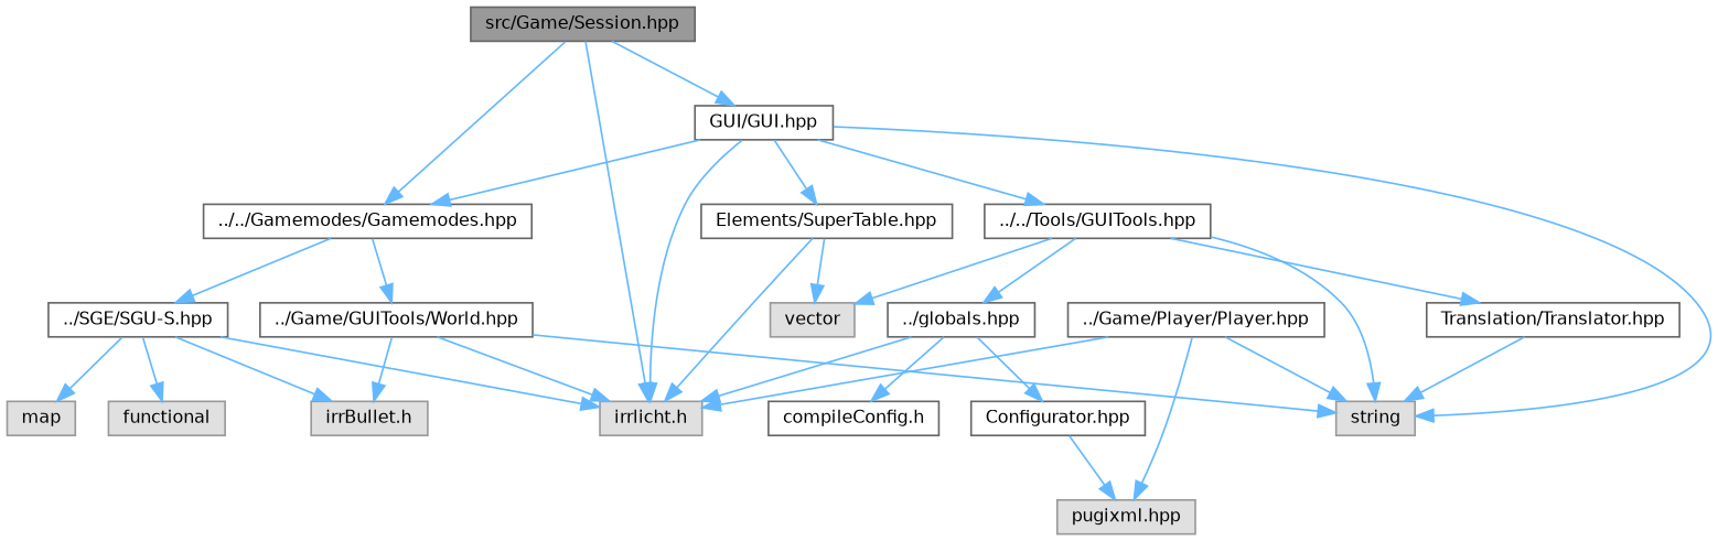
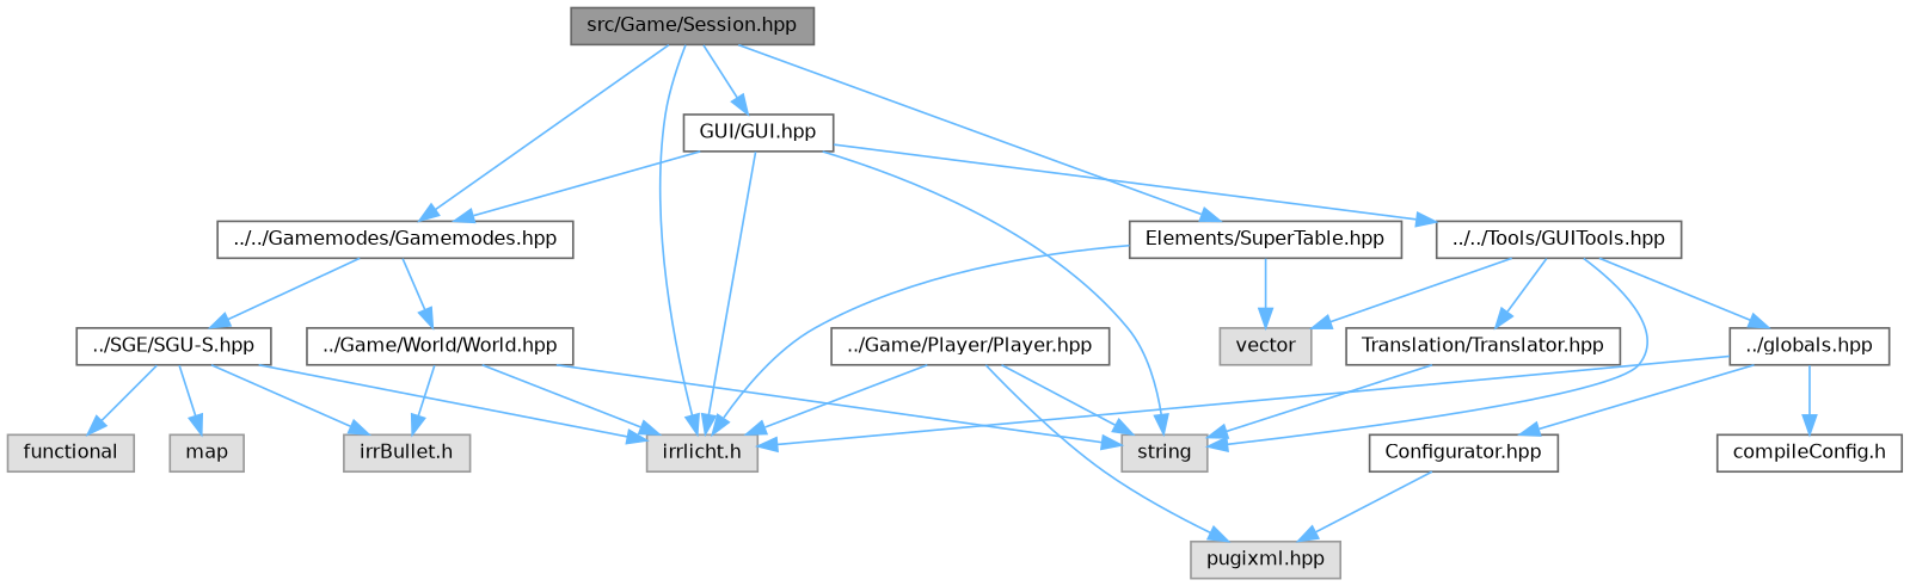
  digraph {
    node [color=grey40 fillcolor=white fontname=Helvetica fontsize=10 shape=box style=filled]
    edge [color=steelblue1 fontname=Helvetica fontsize=10 labelfontname=Helvetica labelfontsize=10 style=solid]
    n1 [color=gray40 fillcolor=grey60 fontcolor=black height=0.2 label="src/Game/Session.hpp" width=0.4]
    n2 [color=grey60 fillcolor="#E0E0E0" height=0.2 label="irrlicht.h" width=0.4]
    n3 [height=0.2 label="GUI/GUI.hpp" width=0.4]
    n4 [height=0.2 label="../../Gamemodes/Gamemodes.hpp" width=0.4]
    n5 [color=grey60 fillcolor="#E0E0E0" height=0.2 label=string width=0.4]
    n6 [height=0.2 label="../../Tools/GUITools.hpp" width=0.4]
    n7 [height=0.2 label="Elements/SuperTable.hpp" width=0.4]
-   n8 [height=0.2 label="../Game/GUITools/World.hpp" width=0.4]
+   n8 [height=0.2 label="../Game/World/World.hpp" width=0.4]
    n9 [height=0.2 label="../SGE/SGU-S.hpp" width=0.4]
    n10 [height=0.2 label="../globals.hpp" width=0.4]
    n11 [height=0.2 label="Translation/Translator.hpp" width=0.4]
    n12 [color=grey60 fillcolor="#E0E0E0" height=0.2 label=vector width=0.4]
    n13 [height=0.2 label="Configurator.hpp" width=0.4]
    n14 [height=0.2 label="compileConfig.h" width=0.4]
    n15 [color=grey60 fillcolor="#E0E0E0" height=0.2 label="pugixml.hpp" width=0.4]
    n16 [height=0.2 label="../Game/Player/Player.hpp" width=0.4]
    n17 [color=grey60 fillcolor="#E0E0E0" height=0.2 label="irrBullet.h" width=0.4]
    n18 [color=grey60 fillcolor="#E0E0E0" height=0.2 label=functional width=0.4]
    n19 [color=grey60 fillcolor="#E0E0E0" height=0.2 label=map width=0.4]
    n1 -> n2
    n1 -> n3
    n1 -> n4
    n3 -> n2
    n3 -> n4
    n3 -> n5
    n3 -> n6
-   n3 -> n7
+   n1 -> n7
    n4 -> n8
    n4 -> n9
    n6 -> n5
    n6 -> n10
    n6 -> n11
    n6 -> n12
    n7 -> n2
    n7 -> n12
    n8 -> n2
    n8 -> n5
    n8 -> n17
    n9 -> n2
    n9 -> n17
    n9 -> n18
    n9 -> n19
    n10 -> n2
    n10 -> n13
    n10 -> n14
    n11 -> n5
    n13 -> n15
    n16 -> n2
    n16 -> n5
    n16 -> n15
  }
